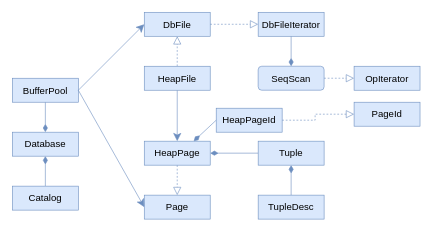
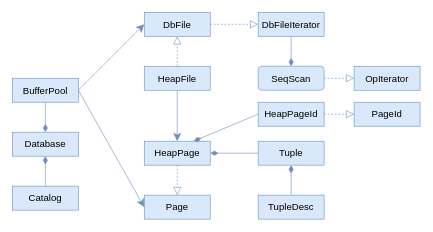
  <mxCell id="0" />
  <mxCell id="1" parent="0" />
  <mxCell id="2" style="edgeStyle=orthogonalEdgeStyle;rounded=0;orthogonalLoop=1;jettySize=auto;html=1;exitX=0;exitY=0.5;exitDx=0;exitDy=0;entryX=1;entryY=0.5;entryDx=0;entryDy=0;fontSize=16;endArrow=diamondThin;endFill=1;endSize=11;strokeWidth=1;fillColor=#dae8fc;strokeColor=#6c8ebf;" edge="1" parent="1" source="4" target="15"><mxGeometry relative="1" as="geometry" /></mxCell>
  <mxCell id="3" style="edgeStyle=orthogonalEdgeStyle;rounded=0;orthogonalLoop=1;jettySize=auto;html=1;exitX=0.5;exitY=0;exitDx=0;exitDy=0;entryX=0.5;entryY=1;entryDx=0;entryDy=0;fontSize=16;endArrow=diamondThin;endFill=1;endSize=11;strokeWidth=1;fillColor=#dae8fc;strokeColor=#6c8ebf;" edge="1" parent="1" source="5" target="4"><mxGeometry relative="1" as="geometry" /></mxCell>
  <mxCell id="4" value="Tuple" style="rounded=0;whiteSpace=wrap;html=1;fontSize=16;fillColor=#dae8fc;strokeColor=#6c8ebf;" vertex="1" parent="1"><mxGeometry x="430" y="235" width="110" height="40" as="geometry" /></mxCell>
  <mxCell id="5" value="TupleDesc" style="rounded=0;whiteSpace=wrap;html=1;fontSize=16;fillColor=#dae8fc;strokeColor=#6c8ebf;" vertex="1" parent="1"><mxGeometry x="430" y="325" width="110" height="40" as="geometry" /></mxCell>
  <mxCell id="6" style="edgeStyle=orthogonalEdgeStyle;rounded=0;orthogonalLoop=1;jettySize=auto;html=1;exitX=0.5;exitY=0;exitDx=0;exitDy=0;entryX=0.5;entryY=1;entryDx=0;entryDy=0;fontSize=16;endSize=11;endArrow=diamondThin;endFill=1;fillColor=#dae8fc;strokeColor=#6c8ebf;" edge="1" parent="1" source="9" target="8"><mxGeometry relative="1" as="geometry" /></mxCell>
  <mxCell id="7" style="edgeStyle=orthogonalEdgeStyle;rounded=0;orthogonalLoop=1;jettySize=auto;html=1;exitX=0.5;exitY=1;exitDx=0;exitDy=0;entryX=0.5;entryY=0;entryDx=0;entryDy=0;fontSize=16;endArrow=diamondThin;endFill=1;strokeWidth=1;endSize=11;fillColor=#dae8fc;strokeColor=#6c8ebf;" edge="1" parent="1" source="10" target="8"><mxGeometry relative="1" as="geometry" /></mxCell>
  <mxCell id="8" value="Database" style="rounded=0;whiteSpace=wrap;html=1;fontSize=16;fillColor=#dae8fc;strokeColor=#6c8ebf;" vertex="1" parent="1"><mxGeometry x="20" y="220" width="110" height="40" as="geometry" /></mxCell>
  <mxCell id="9" value="Catalog" style="rounded=0;whiteSpace=wrap;html=1;fontSize=16;fillColor=#dae8fc;strokeColor=#6c8ebf;" vertex="1" parent="1"><mxGeometry x="20" y="310" width="110" height="40" as="geometry" /></mxCell>
  <mxCell id="10" value="BufferPool" style="rounded=0;whiteSpace=wrap;html=1;fontSize=16;fillColor=#dae8fc;strokeColor=#6c8ebf;" vertex="1" parent="1"><mxGeometry x="20" y="130" width="110" height="40" as="geometry" /></mxCell>
  <mxCell id="11" style="edgeStyle=orthogonalEdgeStyle;rounded=0;orthogonalLoop=1;jettySize=auto;html=1;exitX=0.5;exitY=0;exitDx=0;exitDy=0;entryX=0.5;entryY=1;entryDx=0;entryDy=0;fontSize=16;endArrow=block;endFill=0;endSize=11;strokeWidth=1;dashed=1;fillColor=#dae8fc;strokeColor=#6c8ebf;" edge="1" parent="1" source="13" target="16"><mxGeometry relative="1" as="geometry" /></mxCell>
  <mxCell id="12" style="edgeStyle=orthogonalEdgeStyle;rounded=0;orthogonalLoop=1;jettySize=auto;html=1;exitX=0.5;exitY=1;exitDx=0;exitDy=0;entryX=0.5;entryY=0;entryDx=0;entryDy=0;fontSize=16;endArrow=classic;endFill=1;endSize=11;strokeWidth=1;fillColor=#dae8fc;strokeColor=#6c8ebf;" edge="1" parent="1" source="13" target="15"><mxGeometry relative="1" as="geometry" /></mxCell>
  <mxCell id="13" value="HeapFile" style="rounded=0;whiteSpace=wrap;html=1;fontSize=16;fillColor=#dae8fc;strokeColor=#6c8ebf;" vertex="1" parent="1"><mxGeometry x="240" y="110" width="110" height="40" as="geometry" /></mxCell>
  <mxCell id="14" style="edgeStyle=orthogonalEdgeStyle;rounded=0;orthogonalLoop=1;jettySize=auto;html=1;exitX=0.5;exitY=1;exitDx=0;exitDy=0;entryX=0.5;entryY=0;entryDx=0;entryDy=0;dashed=1;fontSize=16;endArrow=block;endFill=0;endSize=11;strokeWidth=1;fillColor=#dae8fc;strokeColor=#6c8ebf;" edge="1" parent="1" source="15" target="17"><mxGeometry relative="1" as="geometry" /></mxCell>
  <mxCell id="15" value="HeapPage" style="rounded=0;whiteSpace=wrap;html=1;fontSize=16;fillColor=#dae8fc;strokeColor=#6c8ebf;" vertex="1" parent="1"><mxGeometry x="240" y="235" width="110" height="40" as="geometry" /></mxCell>
  <mxCell id="16" value="DbFile" style="rounded=0;whiteSpace=wrap;html=1;fontSize=16;fillColor=#dae8fc;strokeColor=#6c8ebf;" vertex="1" parent="1"><mxGeometry x="240" y="20" width="110" height="40" as="geometry" /></mxCell>
  <mxCell id="17" value="Page" style="rounded=0;whiteSpace=wrap;html=1;fontSize=16;fillColor=#dae8fc;strokeColor=#6c8ebf;" vertex="1" parent="1"><mxGeometry x="240" y="325" width="110" height="40" as="geometry" /></mxCell>
  <mxCell id="18" value="" style="endArrow=classic;html=1;rounded=0;fontSize=16;endSize=11;strokeWidth=1;exitX=1;exitY=0.5;exitDx=0;exitDy=0;entryX=0;entryY=0.5;entryDx=0;entryDy=0;fillColor=#dae8fc;strokeColor=#6c8ebf;" edge="1" parent="1" source="10" target="16"><mxGeometry width="50" height="50" relative="1" as="geometry"><mxPoint x="180" y="100" as="sourcePoint" /><mxPoint x="230" y="50" as="targetPoint" /></mxGeometry></mxCell>
  <mxCell id="19" value="" style="endArrow=classic;html=1;rounded=0;fontSize=16;endSize=11;strokeWidth=1;exitX=1;exitY=0.5;exitDx=0;exitDy=0;entryX=0;entryY=0.5;entryDx=0;entryDy=0;fillColor=#dae8fc;strokeColor=#6c8ebf;" edge="1" parent="1" source="10" target="17"><mxGeometry width="50" height="50" relative="1" as="geometry"><mxPoint x="140" y="160" as="sourcePoint" /><mxPoint x="250" y="140" as="targetPoint" /></mxGeometry></mxCell>
  <mxCell id="20" value="SeqScan" style="whiteSpace=wrap;html=1;fontSize=16;fillColor=#dae8fc;strokeColor=#6c8ebf;rounded=1;" vertex="1" parent="1"><mxGeometry x="430" y="110" width="110" height="40" as="geometry" /></mxCell>
  <mxCell id="21" value="OpIterator" style="rounded=0;whiteSpace=wrap;html=1;fontSize=16;fillColor=#dae8fc;strokeColor=#6c8ebf;" vertex="1" parent="1"><mxGeometry x="590" y="110" width="110" height="40" as="geometry" /></mxCell>
  <mxCell id="22" style="edgeStyle=orthogonalEdgeStyle;rounded=0;orthogonalLoop=1;jettySize=auto;html=1;exitX=1;exitY=0.5;exitDx=0;exitDy=0;fontSize=16;endArrow=block;endFill=0;endSize=11;strokeWidth=1;dashed=1;entryX=0;entryY=0.5;entryDx=0;entryDy=0;fillColor=#dae8fc;strokeColor=#6c8ebf;" edge="1" parent="1" source="20" target="21"><mxGeometry relative="1" as="geometry"><mxPoint x="305" y="120" as="sourcePoint" /><mxPoint x="600" y="20" as="targetPoint" /></mxGeometry></mxCell>
  <mxCell id="23" style="edgeStyle=orthogonalEdgeStyle;rounded=0;orthogonalLoop=1;jettySize=auto;html=1;exitX=0.5;exitY=1;exitDx=0;exitDy=0;entryX=0.5;entryY=0;entryDx=0;entryDy=0;fontFamily=Helvetica;fontSize=16;endArrow=diamondThin;endFill=1;endSize=11;strokeWidth=1;fillColor=#dae8fc;strokeColor=#6c8ebf;" edge="1" parent="1" source="24" target="20"><mxGeometry relative="1" as="geometry" /></mxCell>
  <mxCell id="24" value="&lt;span style=&quot;font-size: 12pt;&quot; lang=&quot;EN-US&quot;&gt;DbFileIterator&lt;/span&gt;" style="rounded=0;whiteSpace=wrap;html=1;fontSize=16;fillColor=#dae8fc;strokeColor=#6c8ebf;" vertex="1" parent="1"><mxGeometry x="430" y="20" width="110" height="40" as="geometry" /></mxCell>
  <mxCell id="25" style="edgeStyle=orthogonalEdgeStyle;rounded=0;orthogonalLoop=1;jettySize=auto;html=1;exitX=1;exitY=0.5;exitDx=0;exitDy=0;entryX=0;entryY=0.5;entryDx=0;entryDy=0;fontSize=16;endArrow=block;endFill=0;endSize=11;strokeWidth=1;dashed=1;entryPerimeter=0;fillColor=#dae8fc;strokeColor=#6c8ebf;" edge="1" parent="1" source="16" target="24"><mxGeometry relative="1" as="geometry"><mxPoint x="305" y="120" as="sourcePoint" /><mxPoint x="305" y="70" as="targetPoint" /></mxGeometry></mxCell>
- <mxCell id="26" value="HeapPageId" style="rounded=0;whiteSpace=wrap;html=1;fontSize=16;fillColor=#dae8fc;strokeColor=#6c8ebf;" vertex="1" parent="1"><mxGeometry x="360" y="180" width="110" height="40" as="geometry" /></mxCell>
+ <mxCell id="26" value="HeapPageId" style="rounded=0;whiteSpace=wrap;html=1;fontSize=16;fillColor=#dae8fc;strokeColor=#6c8ebf;" vertex="1" parent="1"><mxGeometry x="430" y="170" width="110" height="40" as="geometry" /></mxCell>
  <mxCell id="27" value="" style="endArrow=diamondThin;html=1;rounded=0;fontSize=16;endSize=11;strokeWidth=1;exitX=0;exitY=0.5;exitDx=0;exitDy=0;entryX=0.75;entryY=0;entryDx=0;entryDy=0;endFill=1;fillColor=#dae8fc;strokeColor=#6c8ebf;" edge="1" parent="1" source="26" target="15"><mxGeometry width="50" height="50" relative="1" as="geometry"><mxPoint x="440" y="355" as="sourcePoint" /><mxPoint x="332.5" y="285" as="targetPoint" /></mxGeometry></mxCell>
  <mxCell id="28" value="PageId" style="rounded=0;whiteSpace=wrap;html=1;fontSize=16;fillColor=#dae8fc;strokeColor=#6c8ebf;" vertex="1" parent="1"><mxGeometry x="590" y="170" width="110" height="40" as="geometry" /></mxCell>
  <mxCell id="29" style="edgeStyle=orthogonalEdgeStyle;rounded=0;orthogonalLoop=1;jettySize=auto;html=1;exitX=1;exitY=0.5;exitDx=0;exitDy=0;fontSize=16;endArrow=block;endFill=0;endSize=11;strokeWidth=1;dashed=1;entryX=0;entryY=0.5;entryDx=0;entryDy=0;fillColor=#dae8fc;strokeColor=#6c8ebf;" edge="1" parent="1" source="26" target="28"><mxGeometry relative="1" as="geometry"><mxPoint x="550" y="140" as="sourcePoint" /><mxPoint x="600" y="140" as="targetPoint" /></mxGeometry></mxCell>
